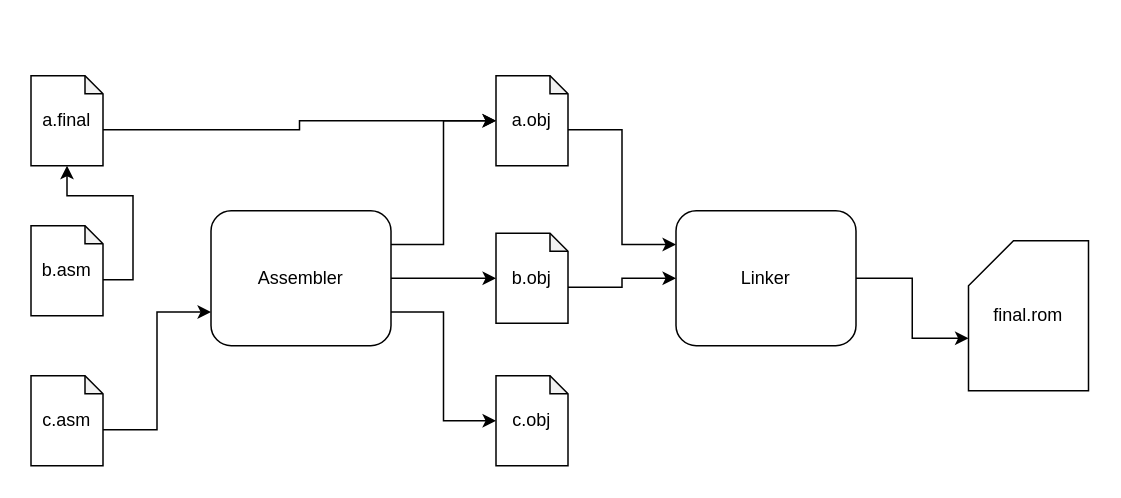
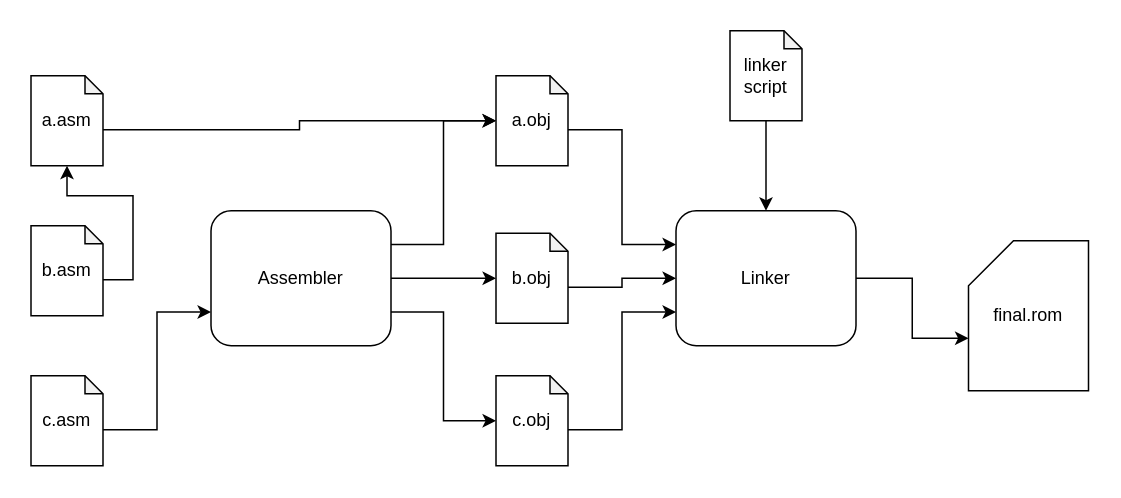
  <mxCell id="0" />
  <mxCell id="1" parent="0" />
  <mxCell id="2" style="edgeStyle=orthogonalEdgeStyle;rounded=0;orthogonalLoop=1;jettySize=auto;html=1;exitX=1;exitY=0.25;exitDx=0;exitDy=0;entryX=0;entryY=0.5;entryDx=0;entryDy=0;entryPerimeter=0;" edge="1" parent="1" source="5" target="13"><mxGeometry relative="1" as="geometry" /></mxCell>
  <mxCell id="3" style="edgeStyle=orthogonalEdgeStyle;rounded=0;orthogonalLoop=1;jettySize=auto;html=1;exitX=1;exitY=0.75;exitDx=0;exitDy=0;entryX=0;entryY=0.5;entryDx=0;entryDy=0;entryPerimeter=0;" edge="1" parent="1" source="5" target="17"><mxGeometry relative="1" as="geometry" /></mxCell>
  <mxCell id="4" style="edgeStyle=orthogonalEdgeStyle;rounded=0;orthogonalLoop=1;jettySize=auto;html=1;exitX=1;exitY=0.5;exitDx=0;exitDy=0;entryX=0;entryY=0.5;entryDx=0;entryDy=0;entryPerimeter=0;" edge="1" parent="1" source="5" target="15"><mxGeometry relative="1" as="geometry" /></mxCell>
  <mxCell id="5" value="Assembler" style="rounded=1;whiteSpace=wrap;html=1;" vertex="1" parent="1"><mxGeometry x="140" y="140" width="120" height="90" as="geometry" /></mxCell>
  <mxCell id="6" style="edgeStyle=orthogonalEdgeStyle;rounded=0;orthogonalLoop=1;jettySize=auto;html=1;exitX=0;exitY=0;exitDx=48;exitDy=36;exitPerimeter=0;" edge="1" parent="1" source="7" target="13"><mxGeometry relative="1" as="geometry" /></mxCell>
- <mxCell id="7" value="a.final" style="shape=note;whiteSpace=wrap;html=1;backgroundOutline=1;darkOpacity=0.05;size=12;" vertex="1" parent="1"><mxGeometry x="20" y="50" width="48" height="60" as="geometry" /></mxCell>
+ <mxCell id="7" value="a.asm" style="shape=note;whiteSpace=wrap;html=1;backgroundOutline=1;darkOpacity=0.05;size=12;" vertex="1" parent="1"><mxGeometry x="20" y="50" width="48" height="60" as="geometry" /></mxCell>
  <mxCell id="8" style="edgeStyle=orthogonalEdgeStyle;rounded=0;orthogonalLoop=1;jettySize=auto;html=1;exitX=0;exitY=0;exitDx=48;exitDy=36;exitPerimeter=0;" edge="1" parent="1" source="9" target="7"><mxGeometry relative="1" as="geometry" /></mxCell>
  <mxCell id="9" value="b.asm" style="shape=note;whiteSpace=wrap;html=1;backgroundOutline=1;darkOpacity=0.05;size=12;" vertex="1" parent="1"><mxGeometry x="20" y="150" width="48" height="60" as="geometry" /></mxCell>
  <mxCell id="10" style="edgeStyle=orthogonalEdgeStyle;rounded=0;orthogonalLoop=1;jettySize=auto;html=1;exitX=0;exitY=0;exitDx=48;exitDy=36;exitPerimeter=0;entryX=0;entryY=0.75;entryDx=0;entryDy=0;" edge="1" parent="1" source="11" target="5"><mxGeometry relative="1" as="geometry" /></mxCell>
  <mxCell id="11" value="c.asm" style="shape=note;whiteSpace=wrap;html=1;backgroundOutline=1;darkOpacity=0.05;size=12;" vertex="1" parent="1"><mxGeometry x="20" y="250" width="48" height="60" as="geometry" /></mxCell>
  <mxCell id="12" style="edgeStyle=orthogonalEdgeStyle;rounded=0;orthogonalLoop=1;jettySize=auto;html=1;exitX=0;exitY=0;exitDx=48;exitDy=36;exitPerimeter=0;entryX=0;entryY=0.25;entryDx=0;entryDy=0;" edge="1" parent="1" source="13" target="19"><mxGeometry relative="1" as="geometry" /></mxCell>
  <mxCell id="13" value="a.obj" style="shape=note;whiteSpace=wrap;html=1;backgroundOutline=1;darkOpacity=0.05;size=12;" vertex="1" parent="1"><mxGeometry x="330" y="50" width="48" height="60" as="geometry" /></mxCell>
  <mxCell id="14" style="edgeStyle=orthogonalEdgeStyle;rounded=0;orthogonalLoop=1;jettySize=auto;html=1;exitX=0;exitY=0;exitDx=48;exitDy=36;exitPerimeter=0;entryX=0;entryY=0.5;entryDx=0;entryDy=0;" edge="1" parent="1" source="15" target="19"><mxGeometry relative="1" as="geometry" /></mxCell>
  <mxCell id="15" value="b.obj" style="shape=note;whiteSpace=wrap;html=1;backgroundOutline=1;darkOpacity=0.05;size=12;" vertex="1" parent="1"><mxGeometry x="330" y="155" width="48" height="60" as="geometry" /></mxCell>
+ <mxCell id="16" style="edgeStyle=orthogonalEdgeStyle;rounded=0;orthogonalLoop=1;jettySize=auto;html=1;exitX=0;exitY=0;exitDx=48;exitDy=36;exitPerimeter=0;entryX=0;entryY=0.75;entryDx=0;entryDy=0;" edge="1" parent="1" source="17" target="19"><mxGeometry relative="1" as="geometry" /></mxCell>
  <mxCell id="17" value="c.obj" style="shape=note;whiteSpace=wrap;html=1;backgroundOutline=1;darkOpacity=0.05;size=12;" vertex="1" parent="1"><mxGeometry x="330" y="250" width="48" height="60" as="geometry" /></mxCell>
  <mxCell id="18" style="edgeStyle=orthogonalEdgeStyle;rounded=0;orthogonalLoop=1;jettySize=auto;html=1;exitX=1;exitY=0.5;exitDx=0;exitDy=0;entryX=0;entryY=0;entryDx=0;entryDy=65;entryPerimeter=0;" edge="1" parent="1" source="19" target="20"><mxGeometry relative="1" as="geometry" /></mxCell>
  <mxCell id="19" value="Linker" style="rounded=1;whiteSpace=wrap;html=1;" vertex="1" parent="1"><mxGeometry x="450" y="140" width="120" height="90" as="geometry" /></mxCell>
  <mxCell id="20" value="final.rom" style="shape=card;whiteSpace=wrap;html=1;" vertex="1" parent="1"><mxGeometry x="645" y="160" width="80" height="100" as="geometry" /></mxCell>
+ <mxCell id="21" style="edgeStyle=orthogonalEdgeStyle;rounded=0;orthogonalLoop=1;jettySize=auto;html=1;entryX=0.5;entryY=0;entryDx=0;entryDy=0;" edge="1" parent="1" source="22" target="19"><mxGeometry relative="1" as="geometry" /></mxCell>
+ <mxCell id="22" value="linker script" style="shape=note;whiteSpace=wrap;html=1;backgroundOutline=1;darkOpacity=0.05;size=12;" vertex="1" parent="1"><mxGeometry x="486" y="20" width="48" height="60" as="geometry" /></mxCell>
